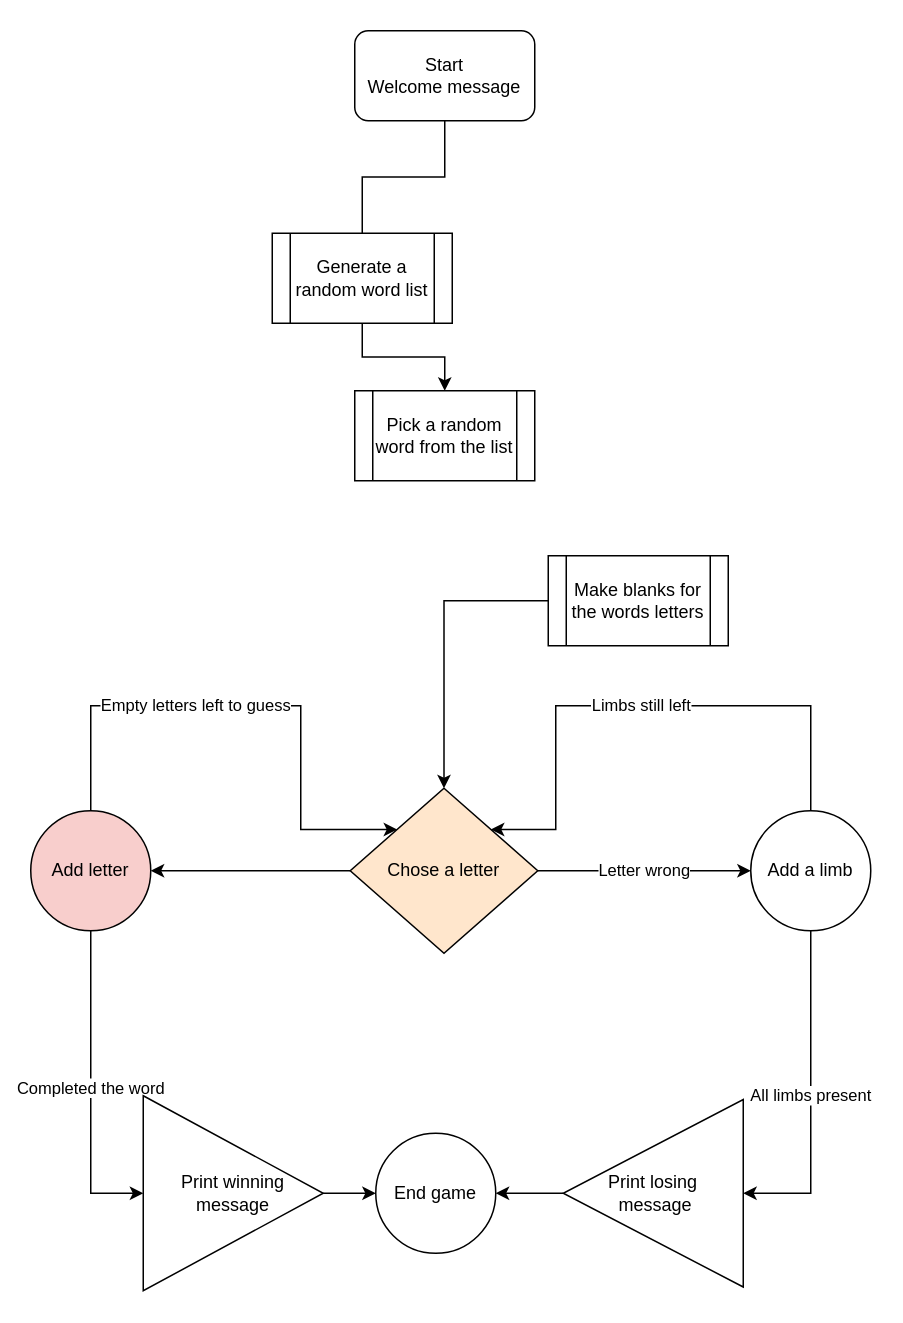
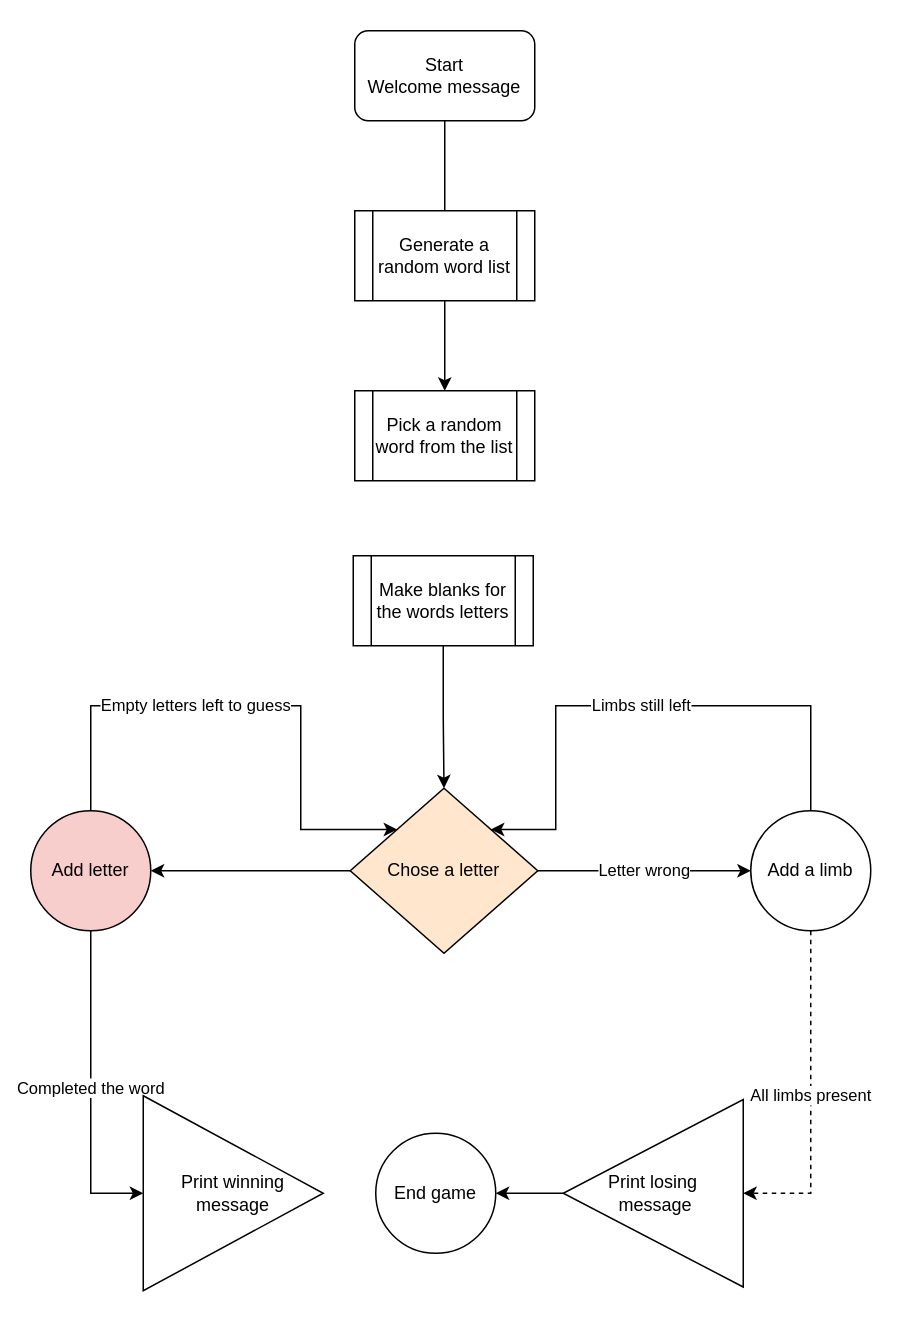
  <mxCell id="0" />
  <mxCell id="1" parent="0" />
  <mxCell id="2" value="" style="edgeStyle=orthogonalEdgeStyle;rounded=0;orthogonalLoop=1;jettySize=auto;html=1;" edge="1" parent="1" source="22" target="6"><mxGeometry relative="1" as="geometry" /></mxCell>
  <mxCell id="3" value="Start&lt;br&gt;Welcome message" style="rounded=1;whiteSpace=wrap;html=1;" vertex="1" parent="1"><mxGeometry x="236" width="120" height="60" as="geometry" y="20" /></mxCell>
  <mxCell id="4" value="Letter wrong" style="edgeStyle=orthogonalEdgeStyle;rounded=0;orthogonalLoop=1;jettySize=auto;html=1;" edge="1" parent="1" source="6" target="9"><mxGeometry relative="1" as="geometry" /></mxCell>
  <mxCell id="5" value="" style="edgeStyle=orthogonalEdgeStyle;rounded=0;orthogonalLoop=1;jettySize=auto;html=1;" edge="1" parent="1" source="6" target="12"><mxGeometry relative="1" as="geometry" /></mxCell>
  <mxCell id="6" value="Chose a letter" style="rhombus;whiteSpace=wrap;html=1;fillColor=#ffe6cc;" vertex="1" parent="1"><mxGeometry x="233" y="525" width="125" height="110" as="geometry" /></mxCell>
  <mxCell id="7" value="Limbs still left" style="edgeStyle=orthogonalEdgeStyle;rounded=0;orthogonalLoop=1;jettySize=auto;html=1;entryX=1;entryY=0;entryDx=0;entryDy=0;exitX=0.5;exitY=0;exitDx=0;exitDy=0;" edge="1" parent="1" source="9" target="6"><mxGeometry relative="1" as="geometry"><mxPoint x="370" y="530" as="targetPoint" /><Array as="points"><mxPoint x="540" y="470" /><mxPoint x="370" y="470" /><mxPoint x="370" y="553" /></Array></mxGeometry></mxCell>
- <mxCell id="8" value="All limbs present" style="edgeStyle=orthogonalEdgeStyle;rounded=0;orthogonalLoop=1;jettySize=auto;html=1;exitX=0.5;exitY=1;exitDx=0;exitDy=0;entryX=0;entryY=0.5;entryDx=0;entryDy=0;" edge="1" parent="1" source="9" target="17"><mxGeometry relative="1" as="geometry"><mxPoint x="570" y="1070" as="targetPoint" /><Array as="points"><mxPoint x="540" y="795" /></Array></mxGeometry></mxCell>
+ <mxCell id="8" value="All limbs present" style="edgeStyle=orthogonalEdgeStyle;rounded=0;orthogonalLoop=1;jettySize=auto;html=1;exitX=0.5;exitY=1;exitDx=0;exitDy=0;entryX=0;entryY=0.5;entryDx=0;entryDy=0;dashed=1;" edge="1" parent="1" source="9" target="17"><mxGeometry relative="1" as="geometry"><mxPoint x="570" y="1070" as="targetPoint" /><Array as="points"><mxPoint x="540" y="795" /></Array></mxGeometry></mxCell>
  <mxCell id="9" value="Add a limb" style="ellipse;whiteSpace=wrap;html=1;shadow=0;" vertex="1" parent="1"><mxGeometry x="500" y="540" width="80" height="80" as="geometry" /></mxCell>
  <mxCell id="10" value="Empty letters left to guess" style="edgeStyle=orthogonalEdgeStyle;rounded=0;orthogonalLoop=1;jettySize=auto;html=1;entryX=0;entryY=0;entryDx=0;entryDy=0;" edge="1" parent="1" source="12" target="6"><mxGeometry x="-0.215" relative="1" as="geometry"><mxPoint x="200" y="480" as="targetPoint" /><Array as="points"><mxPoint x="60" y="470" /><mxPoint x="200" y="470" /><mxPoint x="200" y="553" /></Array><mxPoint as="offset" /></mxGeometry></mxCell>
  <mxCell id="11" value="Completed the word" style="edgeStyle=orthogonalEdgeStyle;rounded=0;orthogonalLoop=1;jettySize=auto;html=1;entryX=0;entryY=0.5;entryDx=0;entryDy=0;" edge="1" parent="1" source="12" target="15"><mxGeometry relative="1" as="geometry"><mxPoint x="120" y="1070" as="targetPoint" /><Array as="points"><mxPoint x="60" y="795" /></Array></mxGeometry></mxCell>
  <mxCell id="12" value="Add letter" style="ellipse;whiteSpace=wrap;html=1;fillColor=#f8cecc;" vertex="1" parent="1"><mxGeometry x="20" y="540" width="80" height="80" as="geometry" /></mxCell>
  <mxCell id="13" value="End game" style="ellipse;whiteSpace=wrap;html=1;" vertex="1" parent="1"><mxGeometry x="250" y="755" width="80" height="80" as="geometry" /></mxCell>
- <mxCell id="14" style="edgeStyle=orthogonalEdgeStyle;rounded=0;orthogonalLoop=1;jettySize=auto;html=1;" edge="1" parent="1" source="15" target="13"><mxGeometry relative="1" as="geometry" /></mxCell>
  <mxCell id="15" value="Print winning message" style="triangle;whiteSpace=wrap;html=1;" vertex="1" parent="1"><mxGeometry x="95" y="730" width="120" height="130" as="geometry" /></mxCell>
  <mxCell id="16" style="edgeStyle=orthogonalEdgeStyle;rounded=0;orthogonalLoop=1;jettySize=auto;html=1;entryX=1;entryY=0.5;entryDx=0;entryDy=0;" edge="1" parent="1" source="17" target="13"><mxGeometry relative="1" as="geometry" /></mxCell>
  <mxCell id="17" value="Print losing&lt;br&gt;&amp;nbsp;message" style="triangle;whiteSpace=wrap;html=1;direction=west;" vertex="1" parent="1"><mxGeometry x="375" y="732.5" width="120" height="125" as="geometry" /></mxCell>
  <mxCell id="18" value="Pick a random word from the list" style="shape=process;whiteSpace=wrap;html=1;backgroundOutline=1;" vertex="1" parent="1"><mxGeometry x="236" y="260" width="120" height="60" as="geometry" /></mxCell>
  <mxCell id="19" value="" style="edgeStyle=orthogonalEdgeStyle;rounded=0;orthogonalLoop=1;jettySize=auto;html=1;endArrow=none;" edge="1" parent="1" source="3" target="20"><mxGeometry relative="1" as="geometry"><mxPoint x="296" y="80" as="sourcePoint" /><mxPoint x="296" y="525" as="targetPoint" /></mxGeometry></mxCell>
- <mxCell id="20" value="Generate a random word list" style="shape=process;whiteSpace=wrap;html=1;backgroundOutline=1;" vertex="1" parent="1"><mxGeometry x="181" y="155" width="120" height="60" as="geometry" /></mxCell>
+ <mxCell id="20" value="Generate a random word list" style="shape=process;whiteSpace=wrap;html=1;backgroundOutline=1;" vertex="1" parent="1"><mxGeometry x="236" y="140" width="120" height="60" as="geometry" /></mxCell>
  <mxCell id="21" value="" style="edgeStyle=orthogonalEdgeStyle;rounded=0;orthogonalLoop=1;jettySize=auto;html=1;" edge="1" parent="1" source="20" target="18"><mxGeometry relative="1" as="geometry"><mxPoint x="293" y="200" as="sourcePoint" /><mxPoint x="296" y="525" as="targetPoint" /></mxGeometry></mxCell>
- <mxCell id="22" value="Make blanks for the words letters" style="shape=process;whiteSpace=wrap;html=1;backgroundOutline=1;" vertex="1" parent="1"><mxGeometry x="365" y="370" width="120" height="60" as="geometry" /></mxCell>
+ <mxCell id="22" value="Make blanks for the words letters" style="shape=process;whiteSpace=wrap;html=1;backgroundOutline=1;" vertex="1" parent="1"><mxGeometry x="235" y="370" width="120" height="60" as="geometry" /></mxCell>
